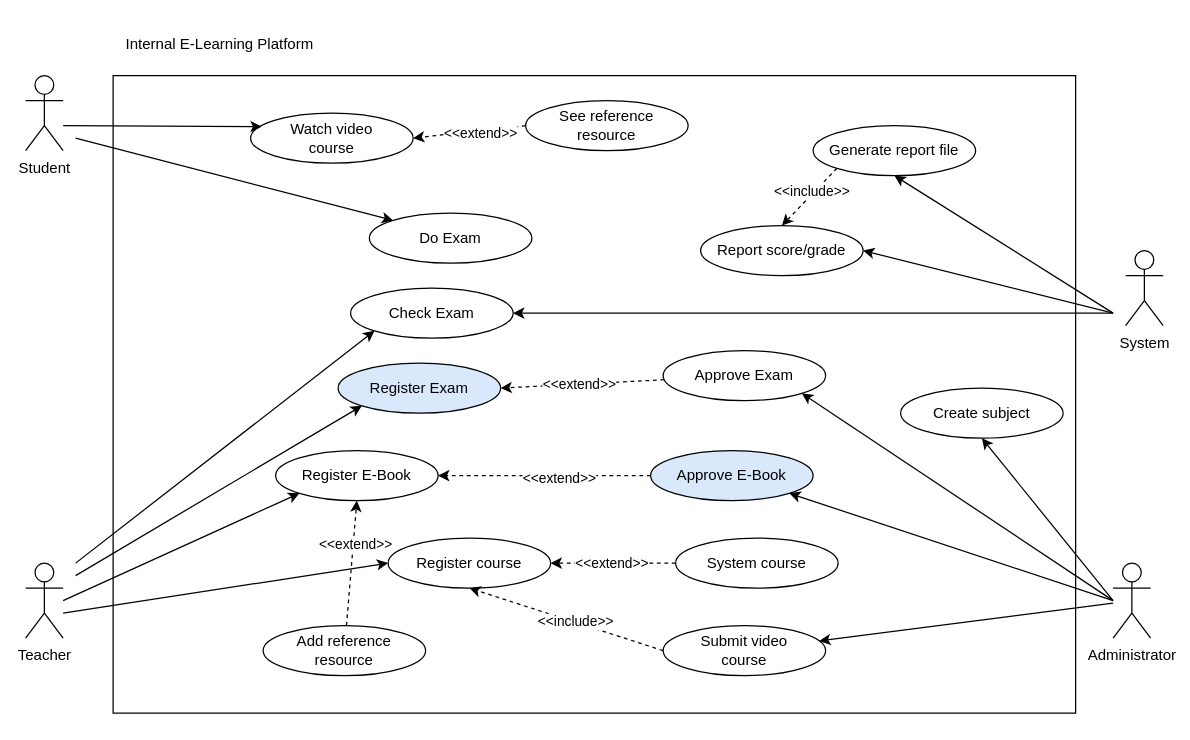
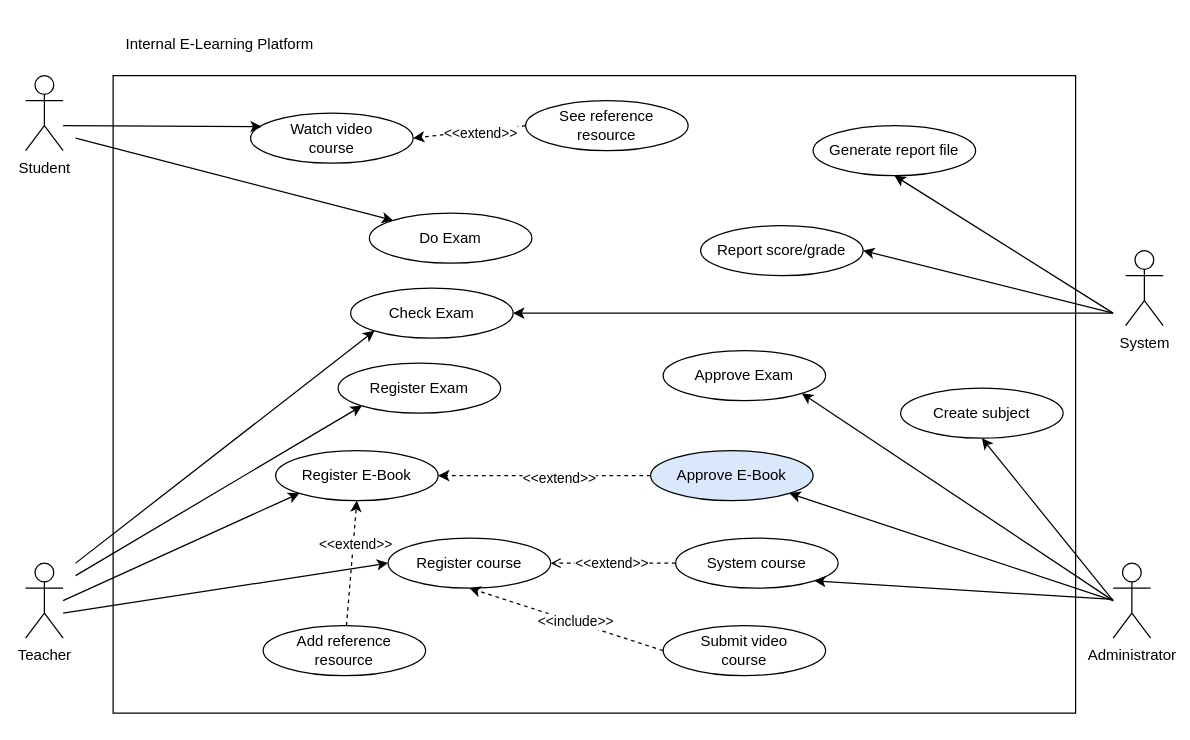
  <mxCell id="0" />
  <mxCell id="1" parent="0" />
  <mxCell id="2" value="Student" style="shape=umlActor;verticalLabelPosition=bottom;verticalAlign=top;html=1;" vertex="1" parent="1"><mxGeometry x="20" y="60" width="30" height="60" as="geometry" /></mxCell>
  <mxCell id="3" value="Teacher" style="shape=umlActor;verticalLabelPosition=bottom;verticalAlign=top;html=1;" vertex="1" parent="1"><mxGeometry x="20" y="450" width="30" height="60" as="geometry" /></mxCell>
  <mxCell id="4" value="Administrator" style="shape=umlActor;verticalLabelPosition=bottom;verticalAlign=top;html=1;" vertex="1" parent="1"><mxGeometry x="890" y="450" width="30" height="60" as="geometry" /></mxCell>
  <mxCell id="5" value="System" style="shape=umlActor;verticalLabelPosition=bottom;verticalAlign=top;html=1;" vertex="1" parent="1"><mxGeometry x="900" y="200" width="30" height="60" as="geometry" /></mxCell>
  <mxCell id="6" value="" style="rounded=0;whiteSpace=wrap;html=1;fillColor=none;" vertex="1" parent="1"><mxGeometry x="90" y="60" width="770" height="510" as="geometry" /></mxCell>
  <mxCell id="7" value="Internal E-Learning Platform" style="text;html=1;align=center;verticalAlign=middle;resizable=0;points=[];autosize=1;strokeColor=none;fillColor=none;" vertex="1" parent="1"><mxGeometry x="90" y="20" width="170" height="30" as="geometry" /></mxCell>
  <mxCell id="8" value="Watch video&lt;div&gt;course&lt;/div&gt;" style="ellipse;whiteSpace=wrap;html=1;" vertex="1" parent="1"><mxGeometry x="200" y="90" width="130" height="40" as="geometry" /></mxCell>
  <mxCell id="9" value="" style="endArrow=classic;html=1;rounded=0;entryX=0.068;entryY=0.27;entryDx=0;entryDy=0;entryPerimeter=0;" edge="1" parent="1" target="8"><mxGeometry width="50" height="50" relative="1" as="geometry"><mxPoint x="50" y="100" as="sourcePoint" /><mxPoint x="100" y="50" as="targetPoint" /></mxGeometry></mxCell>
  <mxCell id="10" value="See reference&lt;div&gt;resource&lt;/div&gt;" style="ellipse;whiteSpace=wrap;html=1;" vertex="1" parent="1"><mxGeometry x="420" y="80" width="130" height="40" as="geometry" /></mxCell>
  <mxCell id="11" value="" style="endArrow=classic;html=1;rounded=0;entryX=1;entryY=0.5;entryDx=0;entryDy=0;exitX=0;exitY=0.5;exitDx=0;exitDy=0;dashed=1;" edge="1" parent="1" source="10" target="8"><mxGeometry width="50" height="50" relative="1" as="geometry"><mxPoint x="430" y="320" as="sourcePoint" /><mxPoint x="480" y="270" as="targetPoint" /></mxGeometry></mxCell>
  <mxCell id="12" value="&amp;lt;&amp;lt;extend&amp;gt;&amp;gt;" style="edgeLabel;html=1;align=center;verticalAlign=middle;resizable=0;points=[];" vertex="1" connectable="0" parent="11"><mxGeometry x="-0.19" y="1" relative="1" as="geometry"><mxPoint as="offset" /></mxGeometry></mxCell>
  <mxCell id="13" value="Submit video&lt;div&gt;course&lt;/div&gt;" style="ellipse;whiteSpace=wrap;html=1;" vertex="1" parent="1"><mxGeometry x="530" y="500" width="130" height="40" as="geometry" /></mxCell>
  <mxCell id="14" value="Register course" style="ellipse;whiteSpace=wrap;html=1;" vertex="1" parent="1"><mxGeometry x="310" y="430" width="130" height="40" as="geometry" /></mxCell>
  <mxCell id="15" value="" style="endArrow=classic;html=1;rounded=0;entryX=0;entryY=0.5;entryDx=0;entryDy=0;" edge="1" parent="1" target="14"><mxGeometry width="50" height="50" relative="1" as="geometry"><mxPoint x="50" y="490" as="sourcePoint" /><mxPoint x="100" y="440" as="targetPoint" /></mxGeometry></mxCell>
  <mxCell id="16" value="" style="endArrow=classic;html=1;rounded=0;entryX=0.5;entryY=1;entryDx=0;entryDy=0;exitX=0;exitY=0.5;exitDx=0;exitDy=0;dashed=1;" edge="1" parent="1" source="13" target="14"><mxGeometry width="50" height="50" relative="1" as="geometry"><mxPoint x="430" y="320" as="sourcePoint" /><mxPoint x="480" y="270" as="targetPoint" /></mxGeometry></mxCell>
  <mxCell id="17" value="&amp;lt;&amp;lt;include&amp;gt;&amp;gt;" style="edgeLabel;html=1;align=center;verticalAlign=middle;resizable=0;points=[];" vertex="1" connectable="0" parent="16"><mxGeometry x="-0.091" y="-1" relative="1" as="geometry"><mxPoint as="offset" /></mxGeometry></mxCell>
- <mxCell id="18" style="rounded=0;orthogonalLoop=1;jettySize=auto;html=1;entryX=1;entryY=0.5;entryDx=0;entryDy=0;dashed=1;" edge="1" parent="1" source="20" target="14"><mxGeometry relative="1" as="geometry" /></mxCell>
+ <mxCell id="18" style="rounded=0;orthogonalLoop=1;jettySize=auto;html=1;entryX=1;entryY=0.5;entryDx=0;entryDy=0;dashed=1;endArrow=open;" edge="1" parent="1" source="20" target="14"><mxGeometry relative="1" as="geometry" /></mxCell>
  <mxCell id="19" value="&amp;lt;&amp;lt;extend&amp;gt;&amp;gt;" style="edgeLabel;html=1;align=center;verticalAlign=middle;resizable=0;points=[];" vertex="1" connectable="0" parent="18"><mxGeometry x="0.048" y="-1" relative="1" as="geometry"><mxPoint as="offset" /></mxGeometry></mxCell>
  <mxCell id="20" value="System course" style="ellipse;whiteSpace=wrap;html=1;" vertex="1" parent="1"><mxGeometry x="540" y="430" width="130" height="40" as="geometry" /></mxCell>
- <mxCell id="21" value="" style="endArrow=classic;html=1;rounded=0;" edge="1" parent="1" source="4" target="13"><mxGeometry width="50" height="50" relative="1" as="geometry"><mxPoint x="650" y="530" as="sourcePoint" /><mxPoint x="700" y="480" as="targetPoint" /></mxGeometry></mxCell>
+ <mxCell id="21" value="" style="endArrow=classic;html=1;rounded=0;entryX=1;entryY=1;entryDx=0;entryDy=0;" edge="1" parent="1" source="4" target="20"><mxGeometry width="50" height="50" relative="1" as="geometry"><mxPoint x="650" y="530" as="sourcePoint" /><mxPoint x="700" y="480" as="targetPoint" /></mxGeometry></mxCell>
  <mxCell id="22" value="Create subject" style="ellipse;whiteSpace=wrap;html=1;" vertex="1" parent="1"><mxGeometry x="720" y="310" width="130" height="40" as="geometry" /></mxCell>
  <mxCell id="23" value="" style="endArrow=classic;html=1;rounded=0;entryX=0.5;entryY=1;entryDx=0;entryDy=0;" edge="1" parent="1" target="22"><mxGeometry width="50" height="50" relative="1" as="geometry"><mxPoint x="890" y="480" as="sourcePoint" /><mxPoint x="480" y="270" as="targetPoint" /></mxGeometry></mxCell>
  <mxCell id="24" value="Register E-Book" style="ellipse;whiteSpace=wrap;html=1;" vertex="1" parent="1"><mxGeometry x="220" y="360" width="130" height="40" as="geometry" /></mxCell>
  <mxCell id="25" value="" style="endArrow=classic;html=1;rounded=0;entryX=0;entryY=1;entryDx=0;entryDy=0;" edge="1" parent="1" target="24"><mxGeometry width="50" height="50" relative="1" as="geometry"><mxPoint x="50" y="480" as="sourcePoint" /><mxPoint x="100" y="430" as="targetPoint" /></mxGeometry></mxCell>
  <mxCell id="26" style="edgeStyle=orthogonalEdgeStyle;rounded=0;orthogonalLoop=1;jettySize=auto;html=1;exitX=0;exitY=0.5;exitDx=0;exitDy=0;entryX=1;entryY=0.5;entryDx=0;entryDy=0;dashed=1;" edge="1" parent="1" source="28" target="24"><mxGeometry relative="1" as="geometry" /></mxCell>
  <mxCell id="27" value="&amp;lt;&amp;lt;extend&amp;gt;&amp;gt;" style="edgeLabel;html=1;align=center;verticalAlign=middle;resizable=0;points=[];" vertex="1" connectable="0" parent="26"><mxGeometry x="-0.134" y="1" relative="1" as="geometry"><mxPoint as="offset" /></mxGeometry></mxCell>
  <mxCell id="28" value="Approve E-Book" style="ellipse;whiteSpace=wrap;html=1;fillColor=#dae8fc;" vertex="1" parent="1"><mxGeometry x="520" y="360" width="130" height="40" as="geometry" /></mxCell>
  <mxCell id="29" value="" style="endArrow=classic;html=1;rounded=0;entryX=1;entryY=1;entryDx=0;entryDy=0;" edge="1" parent="1" target="28"><mxGeometry width="50" height="50" relative="1" as="geometry"><mxPoint x="890" y="480" as="sourcePoint" /><mxPoint x="480" y="270" as="targetPoint" /></mxGeometry></mxCell>
  <mxCell id="30" style="rounded=0;orthogonalLoop=1;jettySize=auto;html=1;entryX=0.5;entryY=1;entryDx=0;entryDy=0;dashed=1;" edge="1" parent="1" source="32" target="24"><mxGeometry relative="1" as="geometry" /></mxCell>
  <mxCell id="31" value="&amp;lt;&amp;lt;extend&amp;gt;&amp;gt;" style="edgeLabel;html=1;align=center;verticalAlign=middle;resizable=0;points=[];" vertex="1" connectable="0" parent="30"><mxGeometry x="0.323" y="-1" relative="1" as="geometry"><mxPoint as="offset" /></mxGeometry></mxCell>
  <mxCell id="32" value="Add reference&lt;div&gt;resource&lt;/div&gt;" style="ellipse;whiteSpace=wrap;html=1;" vertex="1" parent="1"><mxGeometry x="210" y="500" width="130" height="40" as="geometry" /></mxCell>
- <mxCell id="33" value="Register Exam" style="ellipse;whiteSpace=wrap;html=1;fillColor=#dae8fc;" vertex="1" parent="1"><mxGeometry x="270" y="290" width="130" height="40" as="geometry" /></mxCell>
+ <mxCell id="33" value="Register Exam" style="ellipse;whiteSpace=wrap;html=1;" vertex="1" parent="1"><mxGeometry x="270" y="290" width="130" height="40" as="geometry" /></mxCell>
  <mxCell id="34" value="" style="endArrow=classic;html=1;rounded=0;entryX=0;entryY=1;entryDx=0;entryDy=0;" edge="1" parent="1" target="33"><mxGeometry width="50" height="50" relative="1" as="geometry"><mxPoint x="60" y="460" as="sourcePoint" /><mxPoint x="110" y="410" as="targetPoint" /></mxGeometry></mxCell>
- <mxCell id="35" style="rounded=0;orthogonalLoop=1;jettySize=auto;html=1;entryX=1;entryY=0.5;entryDx=0;entryDy=0;dashed=1;" edge="1" parent="1" source="37" target="33"><mxGeometry relative="1" as="geometry" /></mxCell>
- <mxCell id="36" value="&amp;lt;&amp;lt;extend&amp;gt;&amp;gt;" style="edgeLabel;html=1;align=center;verticalAlign=middle;resizable=0;points=[];" vertex="1" connectable="0" parent="35"><mxGeometry x="0.035" relative="1" as="geometry"><mxPoint as="offset" /></mxGeometry></mxCell>
  <mxCell id="37" value="Approve Exam" style="ellipse;whiteSpace=wrap;html=1;" vertex="1" parent="1"><mxGeometry x="530" y="280" width="130" height="40" as="geometry" /></mxCell>
  <mxCell id="38" value="" style="endArrow=classic;html=1;rounded=0;entryX=1;entryY=1;entryDx=0;entryDy=0;" edge="1" parent="1" target="37"><mxGeometry width="50" height="50" relative="1" as="geometry"><mxPoint x="890" y="480" as="sourcePoint" /><mxPoint x="480" y="270" as="targetPoint" /></mxGeometry></mxCell>
  <mxCell id="39" value="Do Exam" style="ellipse;whiteSpace=wrap;html=1;" vertex="1" parent="1"><mxGeometry x="295" y="170" width="130" height="40" as="geometry" /></mxCell>
  <mxCell id="40" value="" style="endArrow=classic;html=1;rounded=0;entryX=0;entryY=0;entryDx=0;entryDy=0;" edge="1" parent="1" target="39"><mxGeometry width="50" height="50" relative="1" as="geometry"><mxPoint x="60" y="110" as="sourcePoint" /><mxPoint x="110" y="60" as="targetPoint" /></mxGeometry></mxCell>
  <mxCell id="41" value="Check Exam" style="ellipse;whiteSpace=wrap;html=1;" vertex="1" parent="1"><mxGeometry x="280" y="230" width="130" height="40" as="geometry" /></mxCell>
  <mxCell id="42" value="" style="endArrow=classic;html=1;rounded=0;entryX=0;entryY=1;entryDx=0;entryDy=0;" edge="1" parent="1" target="41"><mxGeometry width="50" height="50" relative="1" as="geometry"><mxPoint x="60" y="450" as="sourcePoint" /><mxPoint x="110" y="400" as="targetPoint" /></mxGeometry></mxCell>
  <mxCell id="43" value="" style="endArrow=classic;html=1;rounded=0;entryX=1;entryY=0.5;entryDx=0;entryDy=0;" edge="1" parent="1" target="41"><mxGeometry width="50" height="50" relative="1" as="geometry"><mxPoint x="890" y="250" as="sourcePoint" /><mxPoint x="480" y="270" as="targetPoint" /></mxGeometry></mxCell>
  <mxCell id="44" value="Report score/grade" style="ellipse;whiteSpace=wrap;html=1;" vertex="1" parent="1"><mxGeometry x="560" y="180" width="130" height="40" as="geometry" /></mxCell>
  <mxCell id="45" value="" style="endArrow=classic;html=1;rounded=0;entryX=1;entryY=0.5;entryDx=0;entryDy=0;" edge="1" parent="1" target="44"><mxGeometry width="50" height="50" relative="1" as="geometry"><mxPoint x="890" y="250" as="sourcePoint" /><mxPoint x="700" y="200" as="targetPoint" /></mxGeometry></mxCell>
  <mxCell id="46" value="Generate report file" style="ellipse;whiteSpace=wrap;html=1;" vertex="1" parent="1"><mxGeometry x="650" y="100" width="130" height="40" as="geometry" /></mxCell>
  <mxCell id="47" value="" style="endArrow=classic;html=1;rounded=0;entryX=0.5;entryY=1;entryDx=0;entryDy=0;" edge="1" parent="1" target="46"><mxGeometry width="50" height="50" relative="1" as="geometry"><mxPoint x="890" y="250" as="sourcePoint" /><mxPoint x="480" y="270" as="targetPoint" /></mxGeometry></mxCell>
- <mxCell id="48" value="" style="endArrow=classic;html=1;rounded=0;exitX=0;exitY=1;exitDx=0;exitDy=0;entryX=0.5;entryY=0;entryDx=0;entryDy=0;dashed=1;" edge="1" parent="1" source="46" target="44"><mxGeometry width="50" height="50" relative="1" as="geometry"><mxPoint x="430" y="320" as="sourcePoint" /><mxPoint x="480" y="270" as="targetPoint" /></mxGeometry></mxCell>
- <mxCell id="49" value="&amp;lt;&amp;lt;include&amp;gt;&amp;gt;" style="edgeLabel;html=1;align=center;verticalAlign=middle;resizable=0;points=[];" vertex="1" connectable="0" parent="48"><mxGeometry x="-0.16" y="-2" relative="1" as="geometry"><mxPoint as="offset" /></mxGeometry></mxCell>
